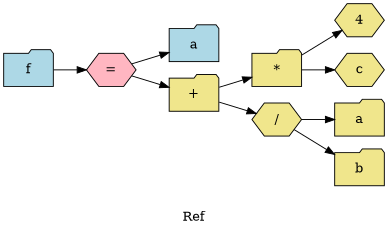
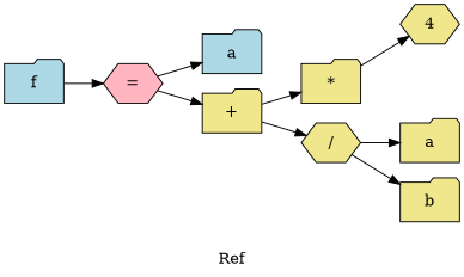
  digraph {
    label=Ref
    rankdir=LR
    node [fillcolor=khaki shape=folder style=filled]
    n1 [fillcolor=lightblue label=f]
    n2 [fillcolor=lightpink label="=" shape=hexagon]
    n3 [fillcolor=lightblue label=a]
    n4 [label="+"]
    n5 [label="*"]
    n6 [label="/" shape=hexagon]
    n7 [label=4 shape=hexagon]
-   n8 [label=c shape=hexagon]
    n9 [label=a]
    n10 [label=b]
    n1 -> n2
    n2 -> n3
    n2 -> n4
    n4 -> n5
    n4 -> n6
    n5 -> n7
-   n5 -> n8
    n6 -> n9
    n6 -> n10
  }
